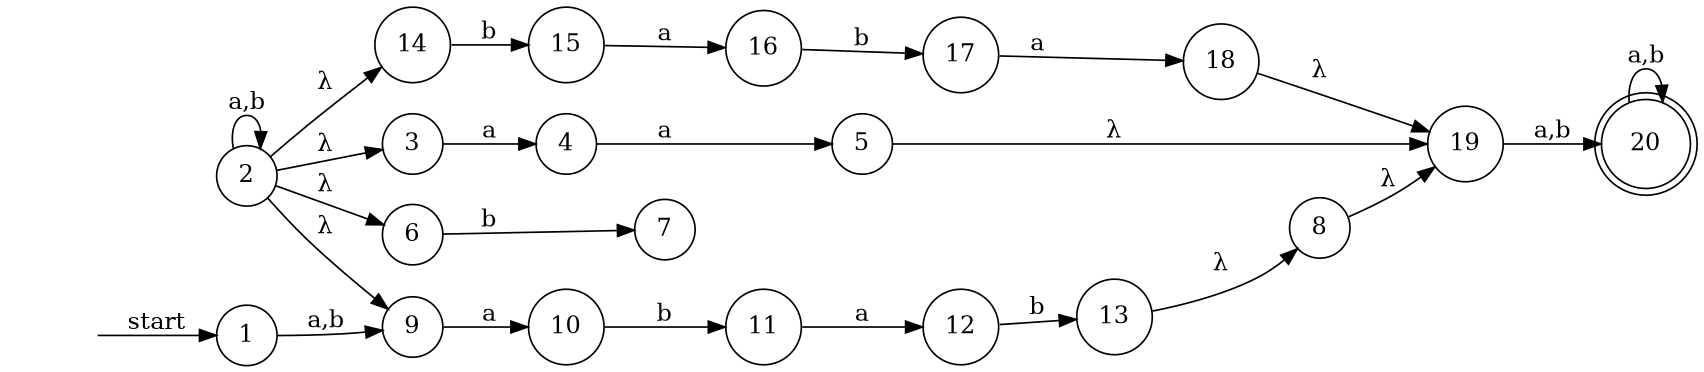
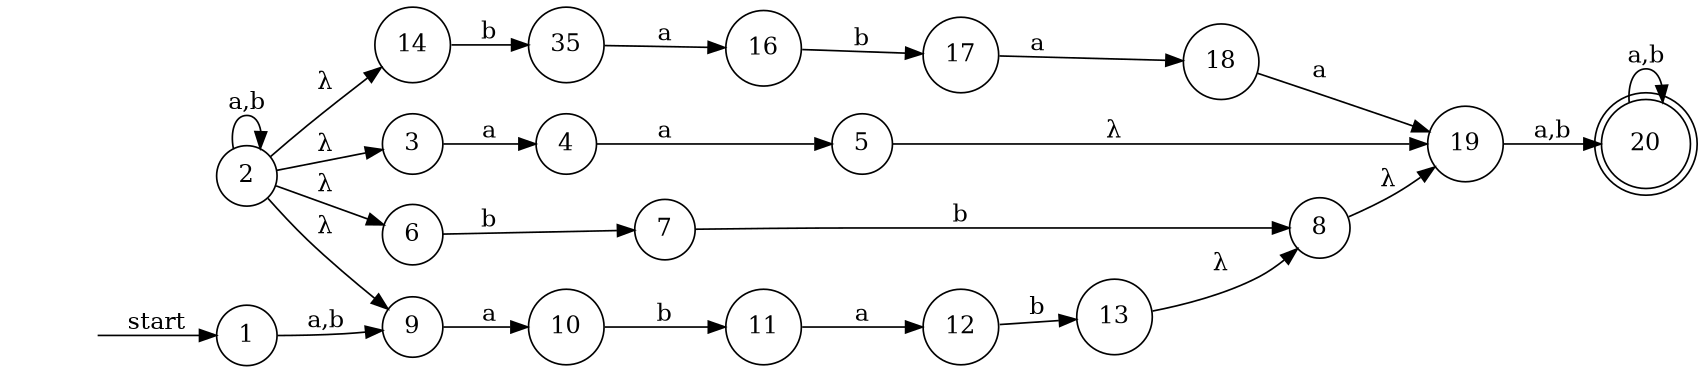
  digraph {
    rankdir=LR
    node [shape=circle]
    "" [shape=none]
    1
    9
    20 [shape=doublecircle]
    2
    3
    6
    14
    4
    7
    10
-   15
+   15 [label=35]
    5
    8
    11
    16
    19
    12
    13
    17
    18
    "" -> 1 [label=start]
    1 -> 9 [label="a,b"]
    9 -> 10 [label=a]
    20 -> 20 [label="a,b"]
    2 -> 9 [label="λ"]
    2 -> 2 [label="a,b"]
    2 -> 3 [label="λ"]
    2 -> 6 [label="λ"]
    2 -> 14 [label="λ"]
    3 -> 4 [label=a]
    6 -> 7 [label=b]
    14 -> 15 [label=b]
    4 -> 5 [label=a]
+   7 -> 8 [label=b]
    10 -> 11 [label=b]
    15 -> 16 [label=a]
    5 -> 19 [label="λ"]
    8 -> 19 [label="λ"]
    11 -> 12 [label=a]
    16 -> 17 [label=b]
    19 -> 20 [label="a,b"]
    12 -> 13 [label=b]
    13 -> 8 [label="λ"]
    17 -> 18 [label=a]
-   18 -> 19 [label="λ"]
+   18 -> 19 [label=a]
  }
